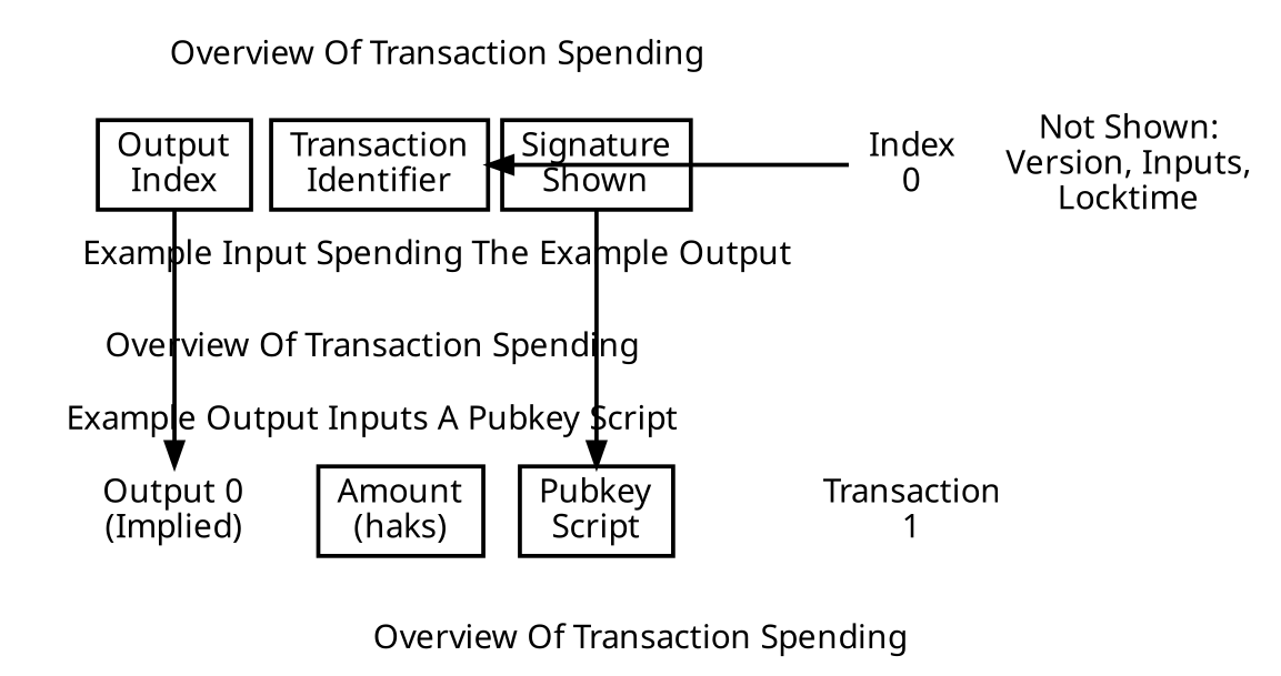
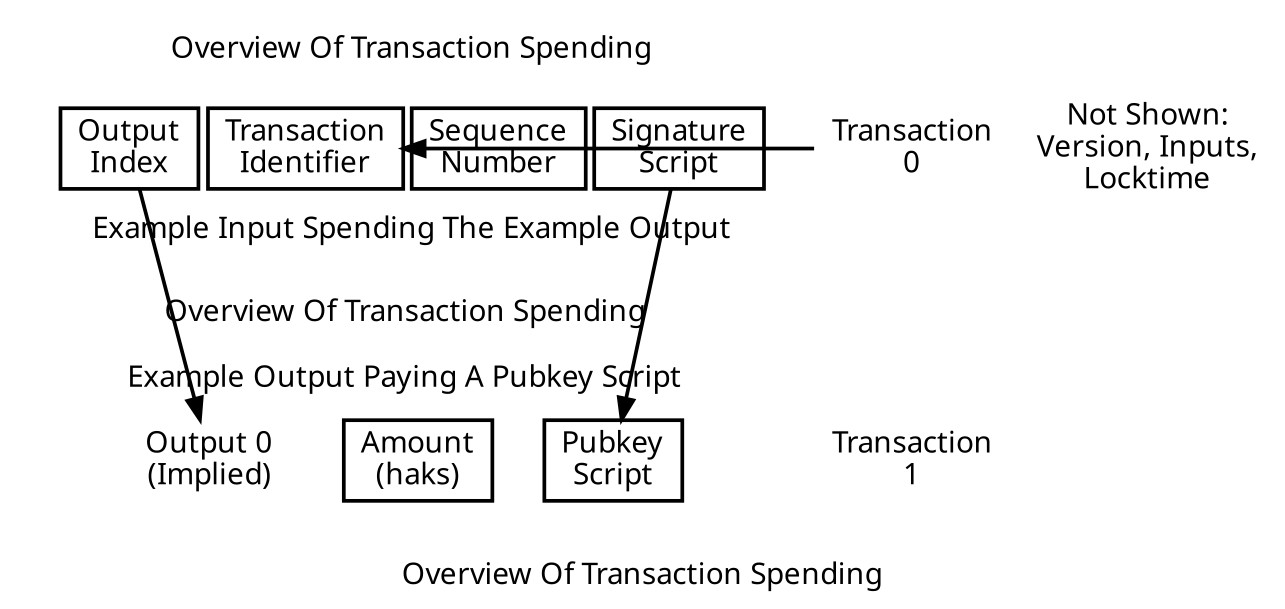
  digraph {
    fontname=Sans
    label="Overview Of Transaction Spending"
    nodesep=0.05
    penwidth=1.75
    rankdir=TB
    ranksep=0.5
    splines=false
    node [fontname=Sans penwidth=1.75 shape=box]
    edge [fontname=Sans penwidth=1.75 style=axeed]
    n1 [label="Pubkey\nScript"]
    n2 [label="Amount\n(haks)"]
    n3 [label="Output 0\n(Implied)" shape=none]
    n4 [label="Output\nIndex"]
-   n6 [label="Signature\nShown"]
+   n5 [label="Sequence\nNumber"]
+   n6 [label="Signature\nScript"]
    n7 [label="Transaction\nIdentifier"]
    n8 [label="Transaction\n1" shape=none]
-   n9 [label="Index\n0" shape=none]
+   n9 [label="Transaction\n0" shape=none]
    n10 [label="Not Shown:\nVersion, Inputs,\nLocktime" shape=none]
    subgraph cluster_1 {
      penwidth=0
      subgraph cluster_2 {
-       label="Example Output Inputs A Pubkey Script"
+       label="Example Output Paying A Pubkey Script"
        penwidth=0
        n1
        n2
        n3
      }
    }
    subgraph cluster_3 {
      penwidth=0
      subgraph cluster_4 {
        label="Example Input Spending The Example Output"
        labelloc=b
        penwidth=0
        n4
+       n5
        n6
        n7
      }
    }
    n4 -> n3
    n6 -> n1
    n9 -> n7 [constraint=false]
    n9 -> n8 [style=invis]
  }
